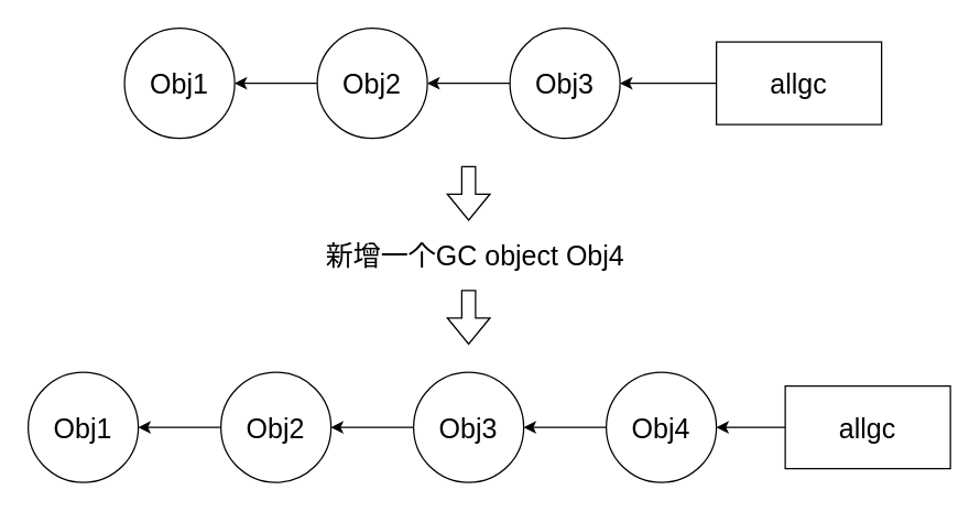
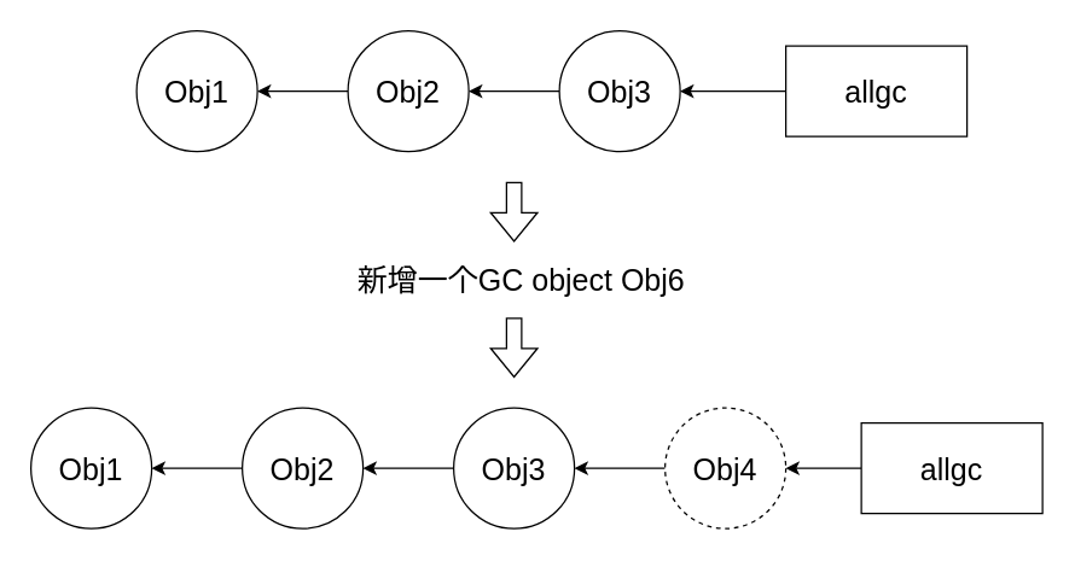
  <mxCell id="0" />
  <mxCell id="1" parent="0" />
  <mxCell id="2" value="&lt;font style=&quot;font-size: 20px;&quot;&gt;Obj1&lt;/font&gt;" style="ellipse;whiteSpace=wrap;html=1;aspect=fixed;" vertex="1" parent="1"><mxGeometry x="90" y="20" width="80" height="80" as="geometry" /></mxCell>
  <mxCell id="3" style="edgeStyle=orthogonalEdgeStyle;rounded=0;orthogonalLoop=1;jettySize=auto;html=1;exitX=0;exitY=0.5;exitDx=0;exitDy=0;entryX=1;entryY=0.5;entryDx=0;entryDy=0;" edge="1" parent="1" source="4" target="2"><mxGeometry relative="1" as="geometry" /></mxCell>
  <mxCell id="4" value="&lt;font style=&quot;font-size: 20px;&quot;&gt;Obj2&lt;/font&gt;" style="ellipse;whiteSpace=wrap;html=1;aspect=fixed;" vertex="1" parent="1"><mxGeometry x="230" y="20" width="80" height="80" as="geometry" /></mxCell>
  <mxCell id="5" style="edgeStyle=orthogonalEdgeStyle;rounded=0;orthogonalLoop=1;jettySize=auto;html=1;exitX=0;exitY=0.5;exitDx=0;exitDy=0;entryX=1;entryY=0.5;entryDx=0;entryDy=0;" edge="1" parent="1" source="6" target="4"><mxGeometry relative="1" as="geometry" /></mxCell>
  <mxCell id="6" value="&lt;font style=&quot;font-size: 20px;&quot;&gt;Obj3&lt;/font&gt;" style="ellipse;whiteSpace=wrap;html=1;aspect=fixed;" vertex="1" parent="1"><mxGeometry x="370" y="20" width="80" height="80" as="geometry" /></mxCell>
  <mxCell id="7" style="edgeStyle=orthogonalEdgeStyle;rounded=0;orthogonalLoop=1;jettySize=auto;html=1;exitX=0;exitY=0.5;exitDx=0;exitDy=0;entryX=1;entryY=0.5;entryDx=0;entryDy=0;" edge="1" parent="1" source="8" target="6"><mxGeometry relative="1" as="geometry" /></mxCell>
  <mxCell id="8" value="&lt;font style=&quot;font-size: 20px;&quot;&gt;allgc&lt;/font&gt;" style="rounded=0;whiteSpace=wrap;html=1;" vertex="1" parent="1"><mxGeometry x="520" y="30" width="120" height="60" as="geometry" /></mxCell>
- <mxCell id="9" value="&lt;font style=&quot;font-size: 20px;&quot;&gt;新增一个GC object Obj4&lt;/font&gt;" style="text;strokeColor=none;align=center;fillColor=none;html=1;verticalAlign=middle;whiteSpace=wrap;rounded=0;" vertex="1" parent="1"><mxGeometry x="230" y="170" width="230" height="30" as="geometry" /></mxCell>
+ <mxCell id="9" value="&lt;font style=&quot;font-size: 20px;&quot;&gt;新增一个GC object Obj6&lt;/font&gt;" style="text;strokeColor=none;align=center;fillColor=none;html=1;verticalAlign=middle;whiteSpace=wrap;rounded=0;" vertex="1" parent="1"><mxGeometry x="230" y="170" width="230" height="30" as="geometry" /></mxCell>
  <mxCell id="10" value="" style="shape=flexArrow;endArrow=classic;html=1;rounded=0;" edge="1" parent="1"><mxGeometry width="50" height="50" relative="1" as="geometry"><mxPoint x="340" y="120" as="sourcePoint" /><mxPoint x="340" y="160" as="targetPoint" /></mxGeometry></mxCell>
  <mxCell id="11" value="" style="shape=flexArrow;endArrow=classic;html=1;rounded=0;" edge="1" parent="1"><mxGeometry width="50" height="50" relative="1" as="geometry"><mxPoint x="340" y="210" as="sourcePoint" /><mxPoint x="340" y="250" as="targetPoint" /></mxGeometry></mxCell>
  <mxCell id="12" value="&lt;font style=&quot;font-size: 20px;&quot;&gt;Obj1&lt;/font&gt;" style="ellipse;whiteSpace=wrap;html=1;aspect=fixed;" vertex="1" parent="1"><mxGeometry x="20" y="270" width="80" height="80" as="geometry" /></mxCell>
  <mxCell id="13" style="edgeStyle=orthogonalEdgeStyle;rounded=0;orthogonalLoop=1;jettySize=auto;html=1;exitX=0;exitY=0.5;exitDx=0;exitDy=0;entryX=1;entryY=0.5;entryDx=0;entryDy=0;" edge="1" parent="1" source="14" target="12"><mxGeometry relative="1" as="geometry" /></mxCell>
  <mxCell id="14" value="&lt;font style=&quot;font-size: 20px;&quot;&gt;Obj2&lt;/font&gt;" style="ellipse;whiteSpace=wrap;html=1;aspect=fixed;" vertex="1" parent="1"><mxGeometry x="160" y="270" width="80" height="80" as="geometry" /></mxCell>
  <mxCell id="15" style="edgeStyle=orthogonalEdgeStyle;rounded=0;orthogonalLoop=1;jettySize=auto;html=1;exitX=0;exitY=0.5;exitDx=0;exitDy=0;entryX=1;entryY=0.5;entryDx=0;entryDy=0;" edge="1" parent="1" source="16" target="14"><mxGeometry relative="1" as="geometry" /></mxCell>
  <mxCell id="16" value="&lt;font style=&quot;font-size: 20px;&quot;&gt;Obj3&lt;/font&gt;" style="ellipse;whiteSpace=wrap;html=1;aspect=fixed;" vertex="1" parent="1"><mxGeometry x="300" y="270" width="80" height="80" as="geometry" /></mxCell>
  <mxCell id="17" style="edgeStyle=orthogonalEdgeStyle;rounded=0;orthogonalLoop=1;jettySize=auto;html=1;exitX=0;exitY=0.5;exitDx=0;exitDy=0;entryX=1;entryY=0.5;entryDx=0;entryDy=0;" edge="1" parent="1" source="18" target="20"><mxGeometry relative="1" as="geometry" /></mxCell>
  <mxCell id="18" value="&lt;font style=&quot;font-size: 20px;&quot;&gt;allgc&lt;/font&gt;" style="rounded=0;whiteSpace=wrap;html=1;" vertex="1" parent="1"><mxGeometry x="570" y="280" width="120" height="60" as="geometry" /></mxCell>
  <mxCell id="19" style="edgeStyle=orthogonalEdgeStyle;rounded=0;orthogonalLoop=1;jettySize=auto;html=1;exitX=0;exitY=0.5;exitDx=0;exitDy=0;entryX=1;entryY=0.5;entryDx=0;entryDy=0;" edge="1" parent="1" source="20" target="16"><mxGeometry relative="1" as="geometry" /></mxCell>
- <mxCell id="20" value="&lt;font style=&quot;font-size: 20px;&quot;&gt;Obj4&lt;/font&gt;" style="ellipse;whiteSpace=wrap;html=1;aspect=fixed;" vertex="1" parent="1"><mxGeometry x="440" y="270" width="80" height="80" as="geometry" /></mxCell>
+ <mxCell id="20" value="&lt;font style=&quot;font-size: 20px;&quot;&gt;Obj4&lt;/font&gt;" style="ellipse;whiteSpace=wrap;html=1;aspect=fixed;dashed=1;" vertex="1" parent="1"><mxGeometry x="440" y="270" width="80" height="80" as="geometry" /></mxCell>
